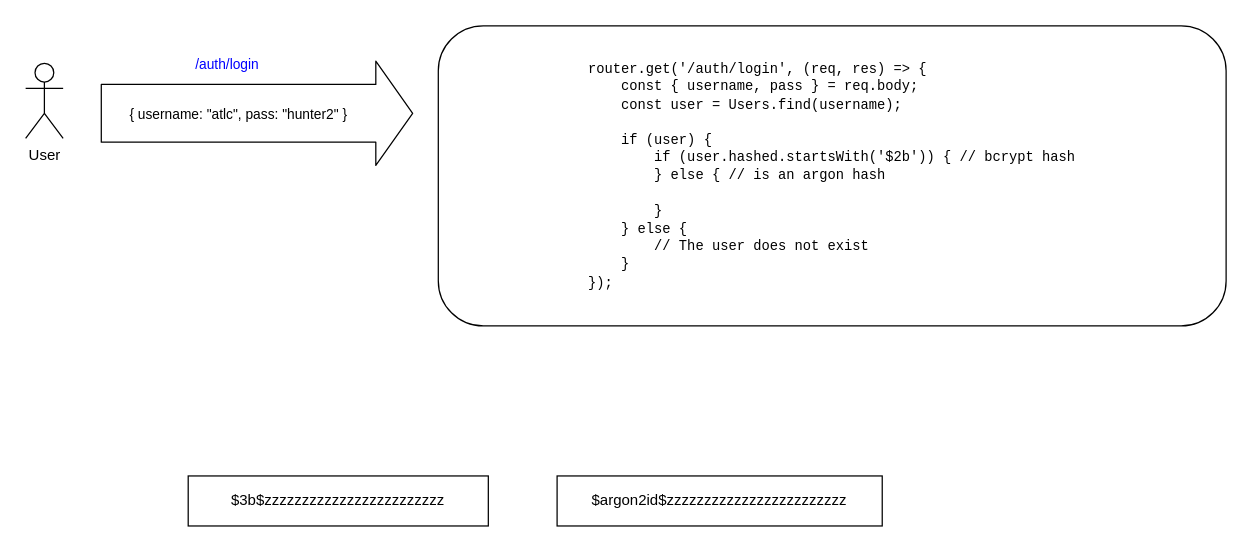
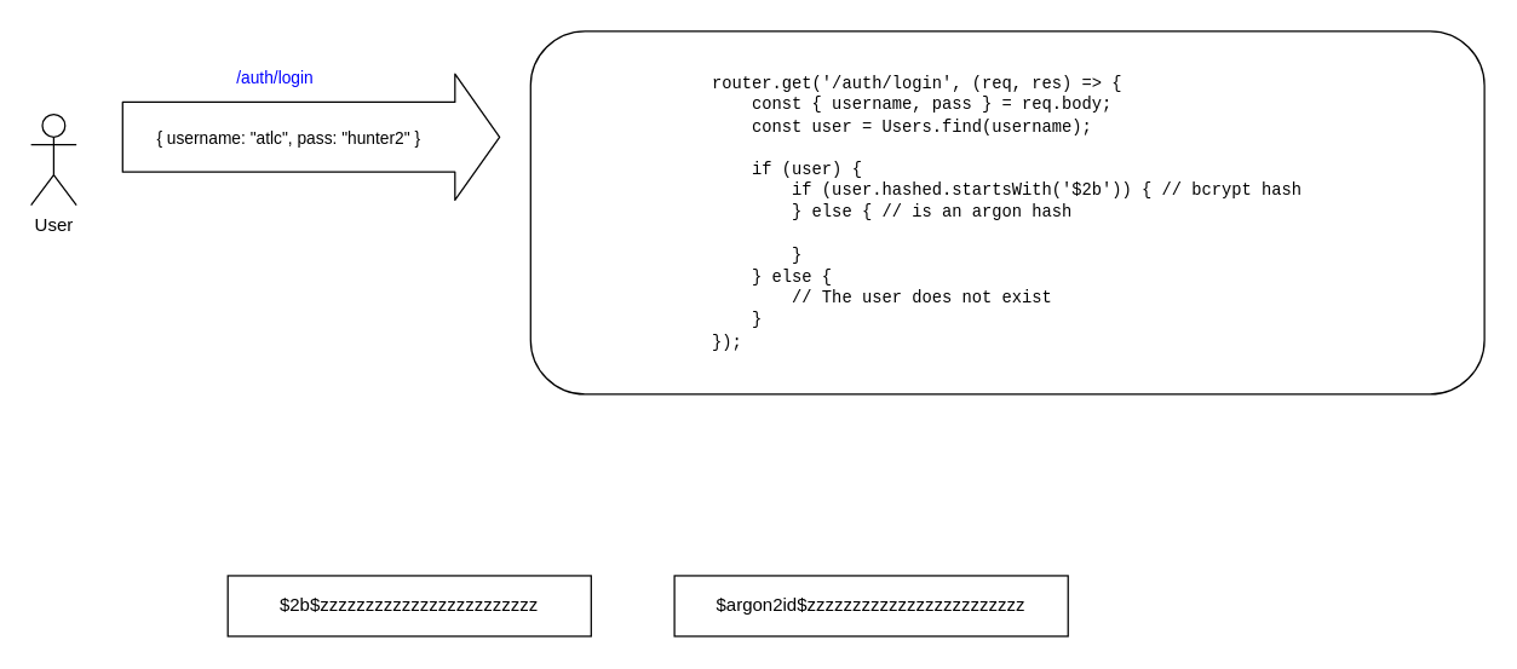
  <mxCell id="0" />
  <mxCell id="1" parent="0" />
- <mxCell id="2" value="$3b$zzzzzzzzzzzzzzzzzzzzzzzz" style="rounded=0;whiteSpace=wrap;html=1;" vertex="1" parent="1"><mxGeometry x="150" y="380" width="240" height="40" as="geometry" /></mxCell>
+ <mxCell id="2" value="$2b$zzzzzzzzzzzzzzzzzzzzzzzz" style="rounded=0;whiteSpace=wrap;html=1;" vertex="1" parent="1"><mxGeometry x="150" y="380" width="240" height="40" as="geometry" /></mxCell>
  <mxCell id="3" value="$argon2id$zzzzzzzzzzzzzzzzzzzzzzzz" style="rounded=0;whiteSpace=wrap;html=1;" vertex="1" parent="1"><mxGeometry x="445" y="380" width="260" height="40" as="geometry" /></mxCell>
- <mxCell id="4" value="User" style="shape=umlActor;verticalLabelPosition=bottom;verticalAlign=top;html=1;outlineConnect=0;" vertex="1" parent="1"><mxGeometry x="20" y="50" width="30" height="60" as="geometry" /></mxCell>
+ <mxCell id="4" value="User" style="shape=umlActor;verticalLabelPosition=bottom;verticalAlign=top;html=1;outlineConnect=0;" vertex="1" parent="1"><mxGeometry x="20" y="75" width="30" height="60" as="geometry" /></mxCell>
  <mxCell id="5" value="" style="shape=flexArrow;endArrow=classic;html=1;endWidth=36.19;endSize=9.49;width=46.19;" edge="1" parent="1"><mxGeometry width="50" height="50" relative="1" as="geometry"><mxPoint x="80" y="90" as="sourcePoint" /><mxPoint x="330" y="90" as="targetPoint" /></mxGeometry></mxCell>
  <mxCell id="6" value="&lt;p style=&quot;line-height: 160%&quot;&gt;&lt;br&gt;&lt;/p&gt;" style="edgeLabel;html=1;align=center;verticalAlign=middle;resizable=0;points=[];spacing=0;" vertex="1" connectable="0" parent="5"><mxGeometry x="-0.185" y="2" relative="1" as="geometry"><mxPoint x="10.48" y="-28" as="offset" /></mxGeometry></mxCell>
  <mxCell id="7" value="&lt;font color=&quot;#0000ff&quot;&gt;/auth/login&lt;/font&gt;" style="edgeLabel;html=1;align=center;verticalAlign=middle;resizable=0;points=[];" vertex="1" connectable="0" parent="5"><mxGeometry x="-0.283" y="1" relative="1" as="geometry"><mxPoint x="10.48" y="-39" as="offset" /></mxGeometry></mxCell>
  <mxCell id="8" value="{ username: &quot;atlc&quot;, pass: &quot;hunter2&quot; }" style="edgeLabel;html=1;align=center;verticalAlign=middle;resizable=0;points=[];" vertex="1" connectable="0" parent="5"><mxGeometry x="-0.287" y="6" relative="1" as="geometry"><mxPoint x="20.95" y="6" as="offset" /></mxGeometry></mxCell>
  <mxCell id="9" value="&lt;div style=&quot;text-align: justify ; font-size: 11px&quot;&gt;&lt;font face=&quot;Courier New&quot; style=&quot;font-size: 11px&quot;&gt;router.get('/auth/login', (req, res) =&amp;gt; {&lt;/font&gt;&lt;/div&gt;&lt;div style=&quot;text-align: justify ; font-size: 11px&quot;&gt;&lt;span&gt;&lt;font face=&quot;Courier New&quot; style=&quot;font-size: 11px&quot;&gt;&amp;nbsp; &amp;nbsp; const { username, pass } = req.body;&lt;/font&gt;&lt;/span&gt;&lt;/div&gt;&lt;div style=&quot;text-align: justify ; font-size: 11px&quot;&gt;&lt;div style=&quot;text-align: justify&quot;&gt;&lt;font face=&quot;Courier New&quot; style=&quot;font-size: 11px&quot;&gt;&amp;nbsp; &amp;nbsp; const user = Users.find(username);&lt;/font&gt;&lt;/div&gt;&lt;div style=&quot;text-align: justify&quot;&gt;&lt;font face=&quot;Courier New&quot; style=&quot;font-size: 11px&quot;&gt;&lt;br&gt;&lt;/font&gt;&lt;/div&gt;&lt;div style=&quot;text-align: justify&quot;&gt;&lt;font face=&quot;Courier New&quot; style=&quot;font-size: 11px&quot;&gt;&amp;nbsp; &amp;nbsp; if (user) {&lt;/font&gt;&lt;/div&gt;&lt;div style=&quot;text-align: justify&quot;&gt;&lt;font face=&quot;Courier New&quot; style=&quot;font-size: 11px&quot;&gt;&amp;nbsp; &amp;nbsp; &amp;nbsp; &amp;nbsp; if (user.hashed.startsWith('$2b')) { // bcrypt hash&lt;/font&gt;&lt;/div&gt;&lt;div style=&quot;text-align: justify&quot;&gt;&lt;font face=&quot;Courier New&quot; style=&quot;font-size: 11px&quot;&gt;&amp;nbsp; &amp;nbsp; &amp;nbsp; &amp;nbsp; } else { // is an argon hash&lt;/font&gt;&lt;/div&gt;&lt;div style=&quot;text-align: justify&quot;&gt;&lt;font face=&quot;Courier New&quot; style=&quot;font-size: 11px&quot;&gt;&lt;br&gt;&lt;/font&gt;&lt;/div&gt;&lt;div style=&quot;text-align: justify&quot;&gt;&lt;font face=&quot;Courier New&quot; style=&quot;font-size: 11px&quot;&gt;&amp;nbsp; &amp;nbsp; &amp;nbsp; &amp;nbsp; }&lt;/font&gt;&lt;/div&gt;&lt;div style=&quot;text-align: justify&quot;&gt;&lt;font face=&quot;Courier New&quot; style=&quot;font-size: 11px&quot;&gt;&amp;nbsp; &amp;nbsp; } else {&lt;/font&gt;&lt;/div&gt;&lt;div style=&quot;text-align: justify&quot;&gt;&lt;font face=&quot;Courier New&quot; style=&quot;font-size: 11px&quot;&gt;&amp;nbsp; &amp;nbsp; &amp;nbsp; &amp;nbsp; // The user does not exist&lt;/font&gt;&lt;/div&gt;&lt;div style=&quot;text-align: justify&quot;&gt;&lt;font face=&quot;Courier New&quot; style=&quot;font-size: 11px&quot;&gt;&amp;nbsp; &amp;nbsp; }&lt;/font&gt;&lt;/div&gt;&lt;/div&gt;&lt;div style=&quot;text-align: justify ; font-size: 11px&quot;&gt;&lt;font face=&quot;Courier New&quot; style=&quot;font-size: 11px&quot;&gt;});&lt;/font&gt;&lt;/div&gt;" style="rounded=1;whiteSpace=wrap;html=1;" vertex="1" parent="1"><mxGeometry x="350" y="20" width="630" height="240" as="geometry" /></mxCell>
